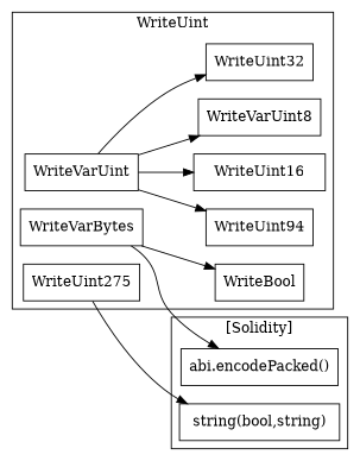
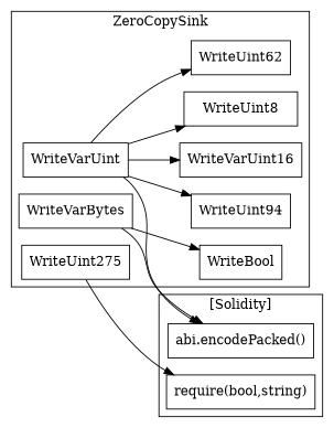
  strict digraph {
    rankdir=LR
    node [shape=box]
    n1 [label=WriteBool]
    n2 [label=WriteVarUint]
-   n3 [label=WriteUint32]
+   n3 [label=WriteUint62]
    n4 [label=WriteUint94]
-   n5 [label=WriteUint16]
-   n6 [label=WriteVarUint8]
+   n5 [label=WriteVarUint16]
+   n6 [label=WriteUint8]
    n7 [label=WriteUint275]
    n8 [label=WriteVarBytes]
    "abi.encodePacked()"
-   "require(bool,string)" [label="string(bool,string)"]
+   "require(bool,string)"
    subgraph cluster_1 {
-     label=WriteUint
+     label=ZeroCopySink
      n1
      n2
      n3
      n4
      n5
      n6
      n7
      n8
    }
    subgraph cluster_2 {
      label="[Solidity]"
      "abi.encodePacked()"
      "require(bool,string)"
    }
    n2 -> n3
    n2 -> n4
    n2 -> n5
    n2 -> n6
+   n2 -> "abi.encodePacked()"
    n7 -> "require(bool,string)"
    n8 -> n1
    n8 -> "abi.encodePacked()"
  }
